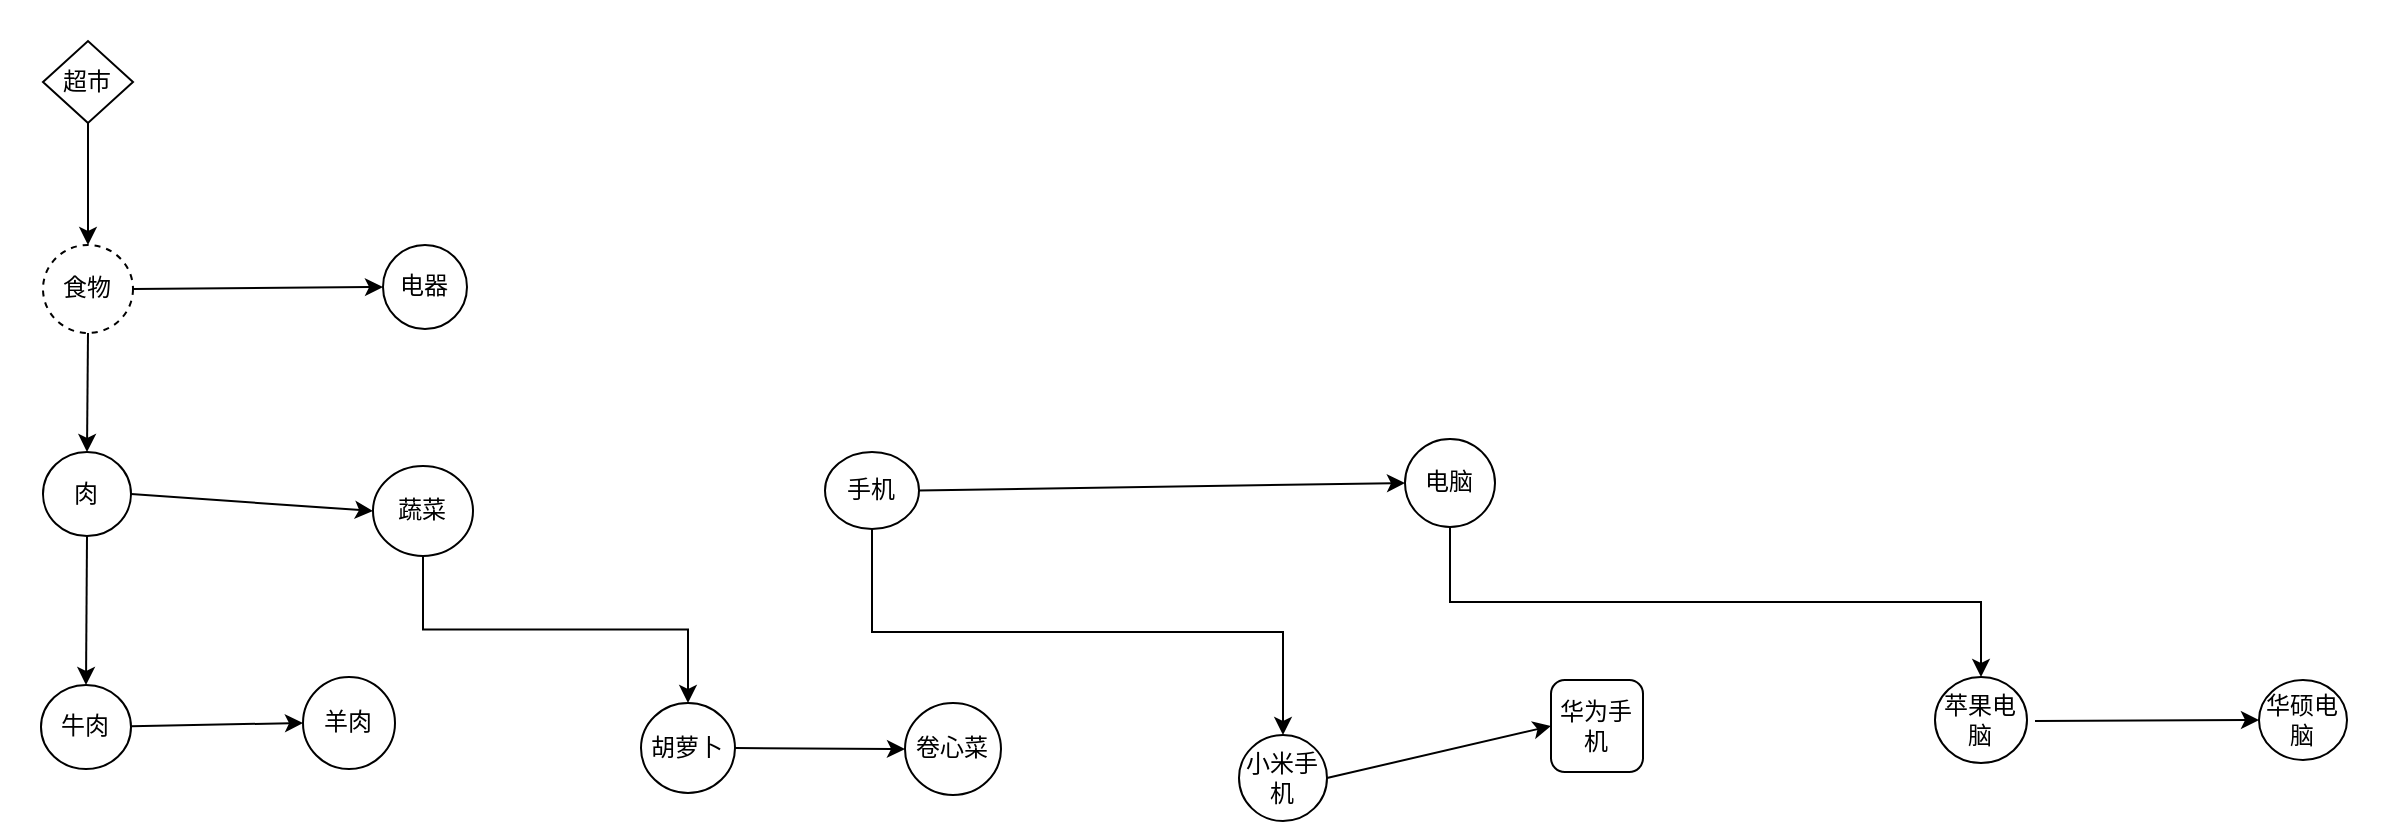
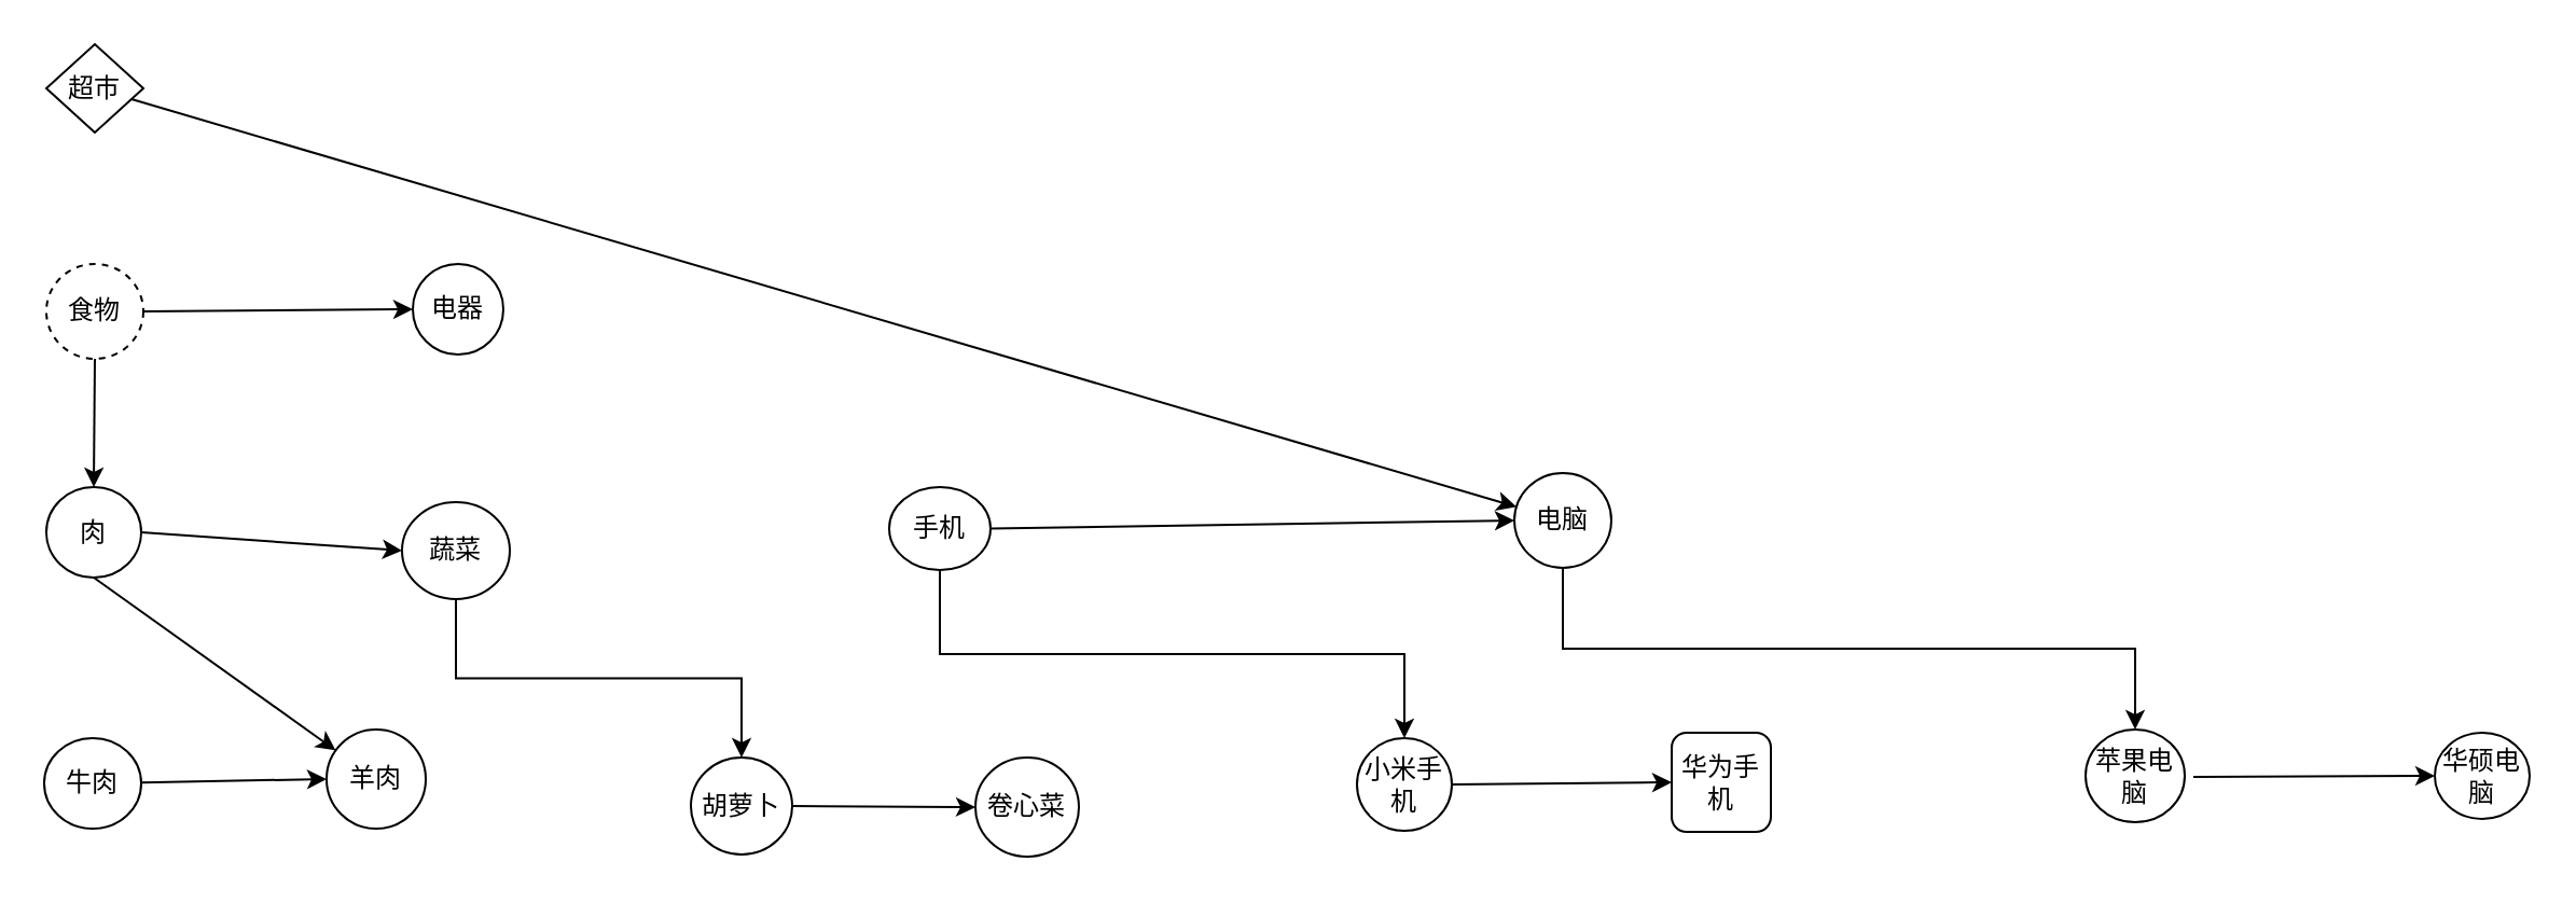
  <mxCell id="0" />
  <mxCell id="1" parent="0" />
  <mxCell id="2" value="电器" style="ellipse;whiteSpace=wrap;html=1;aspect=fixed;" vertex="1" parent="1"><mxGeometry x="191" y="122" width="42" height="42" as="geometry" /></mxCell>
  <mxCell id="3" value="食物" style="ellipse;whiteSpace=wrap;html=1;dashed=1;" vertex="1" parent="1"><mxGeometry x="21" y="122" width="45" height="44" as="geometry" /></mxCell>
  <mxCell id="4" value="肉" style="ellipse;whiteSpace=wrap;html=1;" vertex="1" parent="1"><mxGeometry x="21" y="225.5" width="44" height="42" as="geometry" /></mxCell>
  <mxCell id="5" style="edgeStyle=orthogonalEdgeStyle;rounded=0;orthogonalLoop=1;jettySize=auto;html=1;exitX=0.5;exitY=1;exitDx=0;exitDy=0;" edge="1" parent="1" source="6" target="9"><mxGeometry relative="1" as="geometry" /></mxCell>
  <mxCell id="6" value="电脑" style="ellipse;whiteSpace=wrap;html=1;" vertex="1" parent="1"><mxGeometry x="702" y="219" width="45" height="44" as="geometry" /></mxCell>
  <mxCell id="7" style="edgeStyle=orthogonalEdgeStyle;rounded=0;orthogonalLoop=1;jettySize=auto;html=1;exitX=0.5;exitY=1;exitDx=0;exitDy=0;entryX=0.5;entryY=0;entryDx=0;entryDy=0;" edge="1" parent="1" source="8" target="16"><mxGeometry relative="1" as="geometry" /></mxCell>
  <mxCell id="8" value="蔬菜" style="ellipse;whiteSpace=wrap;html=1;" vertex="1" parent="1"><mxGeometry x="186" y="232.5" width="50" height="45" as="geometry" /></mxCell>
  <mxCell id="9" value="苹果电脑" style="ellipse;whiteSpace=wrap;html=1;" vertex="1" parent="1"><mxGeometry x="967" y="338" width="46" height="43" as="geometry" /></mxCell>
  <mxCell id="10" style="edgeStyle=orthogonalEdgeStyle;rounded=0;orthogonalLoop=1;jettySize=auto;html=1;exitX=0.5;exitY=1;exitDx=0;exitDy=0;" edge="1" parent="1" source="11" target="14"><mxGeometry relative="1" as="geometry" /></mxCell>
  <mxCell id="11" value="手机" style="ellipse;whiteSpace=wrap;html=1;" vertex="1" parent="1"><mxGeometry x="412" y="225.5" width="47" height="38.5" as="geometry" /></mxCell>
  <mxCell id="12" value="牛肉" style="ellipse;whiteSpace=wrap;html=1;" vertex="1" parent="1"><mxGeometry x="20" y="342" width="45" height="42" as="geometry" /></mxCell>
  <mxCell id="13" value="羊肉" style="ellipse;whiteSpace=wrap;html=1;" vertex="1" parent="1"><mxGeometry x="151" y="338" width="46" height="46" as="geometry" /></mxCell>
- <mxCell id="14" value="小米手机" style="ellipse;whiteSpace=wrap;html=1;" vertex="1" parent="1"><mxGeometry x="619" y="367" width="44" height="43" as="geometry" /></mxCell>
+ <mxCell id="14" value="小米手机" style="ellipse;whiteSpace=wrap;html=1;" vertex="1" parent="1"><mxGeometry x="629" y="342" width="44" height="43" as="geometry" /></mxCell>
  <mxCell id="15" value="华硕电脑" style="ellipse;whiteSpace=wrap;html=1;" vertex="1" parent="1"><mxGeometry x="1129" y="339.5" width="44" height="40" as="geometry" /></mxCell>
  <mxCell id="16" value="胡萝卜" style="ellipse;whiteSpace=wrap;html=1;" vertex="1" parent="1"><mxGeometry x="320" y="351" width="47" height="45" as="geometry" /></mxCell>
  <mxCell id="17" value="卷心菜" style="ellipse;whiteSpace=wrap;html=1;" vertex="1" parent="1"><mxGeometry x="452" y="351" width="48" height="46" as="geometry" /></mxCell>
  <mxCell id="18" value="超市" style="rhombus;whiteSpace=wrap;html=1;direction=west;" vertex="1" parent="1"><mxGeometry x="21" y="20" width="45" height="41" as="geometry" /></mxCell>
  <mxCell id="19" value="华为手机" style="whiteSpace=wrap;html=1;rounded=1;" vertex="1" parent="1"><mxGeometry x="775" y="339.5" width="46" height="46" as="geometry" /></mxCell>
  <mxCell id="20" value="" style="endArrow=classic;html=1;rounded=0;entryX=0;entryY=0.5;entryDx=0;entryDy=0;" edge="1" parent="1" source="12" target="13"><mxGeometry width="50" height="50" relative="1" as="geometry"><mxPoint x="458" y="487" as="sourcePoint" /><mxPoint x="508" y="437" as="targetPoint" /></mxGeometry></mxCell>
  <mxCell id="21" value="" style="endArrow=classic;html=1;rounded=0;exitX=1;exitY=0.5;exitDx=0;exitDy=0;entryX=0;entryY=0.5;entryDx=0;entryDy=0;" edge="1" parent="1" source="4" target="8"><mxGeometry width="50" height="50" relative="1" as="geometry"><mxPoint x="458" y="487" as="sourcePoint" /><mxPoint x="508" y="437" as="targetPoint" /></mxGeometry></mxCell>
- <mxCell id="22" value="" style="endArrow=classic;html=1;rounded=0;entryX=0.5;entryY=0;entryDx=0;entryDy=0;" edge="1" parent="1" source="18" target="3"><mxGeometry width="50" height="50" relative="1" as="geometry"><mxPoint x="458" y="489" as="sourcePoint" /><mxPoint x="58" y="133" as="targetPoint" /></mxGeometry></mxCell>
+ <mxCell id="22" value="" style="endArrow=classic;html=1;rounded=0;" edge="1" parent="1" source="18" target="6"><mxGeometry width="50" height="50" relative="1" as="geometry"><mxPoint x="458" y="489" as="sourcePoint" /><mxPoint x="58" y="133" as="targetPoint" /></mxGeometry></mxCell>
  <mxCell id="23" value="" style="endArrow=classic;html=1;rounded=0;exitX=0.5;exitY=1;exitDx=0;exitDy=0;" edge="1" parent="1" source="3" target="4"><mxGeometry width="50" height="50" relative="1" as="geometry"><mxPoint x="42" y="178" as="sourcePoint" /><mxPoint x="508" y="439" as="targetPoint" /></mxGeometry></mxCell>
- <mxCell id="24" value="" style="endArrow=classic;html=1;rounded=0;exitX=0.5;exitY=1;exitDx=0;exitDy=0;" edge="1" parent="1" source="4" target="12"><mxGeometry width="50" height="50" relative="1" as="geometry"><mxPoint x="458" y="489" as="sourcePoint" /><mxPoint x="508" y="439" as="targetPoint" /></mxGeometry></mxCell>
+ <mxCell id="24" value="" style="endArrow=classic;html=1;rounded=0;exitX=0.5;exitY=1;exitDx=0;exitDy=0;" edge="1" parent="1" source="4" target="13"><mxGeometry width="50" height="50" relative="1" as="geometry"><mxPoint x="458" y="489" as="sourcePoint" /><mxPoint x="508" y="439" as="targetPoint" /></mxGeometry></mxCell>
  <mxCell id="25" value="" style="endArrow=classic;html=1;rounded=0;exitX=1;exitY=0.5;exitDx=0;exitDy=0;entryX=0;entryY=0.5;entryDx=0;entryDy=0;" edge="1" parent="1" source="3" target="2"><mxGeometry width="50" height="50" relative="1" as="geometry"><mxPoint x="458" y="363" as="sourcePoint" /><mxPoint x="508" y="313" as="targetPoint" /></mxGeometry></mxCell>
  <mxCell id="26" value="" style="endArrow=classic;html=1;rounded=0;exitX=1;exitY=0.5;exitDx=0;exitDy=0;entryX=0;entryY=0.5;entryDx=0;entryDy=0;" edge="1" parent="1" source="11" target="6"><mxGeometry width="50" height="50" relative="1" as="geometry"><mxPoint x="660" y="365" as="sourcePoint" /><mxPoint x="710" y="315" as="targetPoint" /></mxGeometry></mxCell>
  <mxCell id="27" value="" style="endArrow=classic;html=1;rounded=0;exitX=1;exitY=0.5;exitDx=0;exitDy=0;" edge="1" parent="1" source="16" target="17"><mxGeometry width="50" height="50" relative="1" as="geometry"><mxPoint x="660" y="365" as="sourcePoint" /><mxPoint x="710" y="315" as="targetPoint" /></mxGeometry></mxCell>
  <mxCell id="28" value="" style="endArrow=classic;html=1;rounded=0;exitX=1;exitY=0.5;exitDx=0;exitDy=0;entryX=0;entryY=0.5;entryDx=0;entryDy=0;" edge="1" parent="1" source="14" target="19"><mxGeometry width="50" height="50" relative="1" as="geometry"><mxPoint x="660" y="365" as="sourcePoint" /><mxPoint x="710" y="315" as="targetPoint" /></mxGeometry></mxCell>
  <mxCell id="29" value="" style="endArrow=classic;html=1;rounded=0;entryX=0;entryY=0.5;entryDx=0;entryDy=0;" edge="1" parent="1" target="15"><mxGeometry width="50" height="50" relative="1" as="geometry"><mxPoint x="1017" y="360" as="sourcePoint" /><mxPoint x="710" y="315" as="targetPoint" /></mxGeometry></mxCell>
